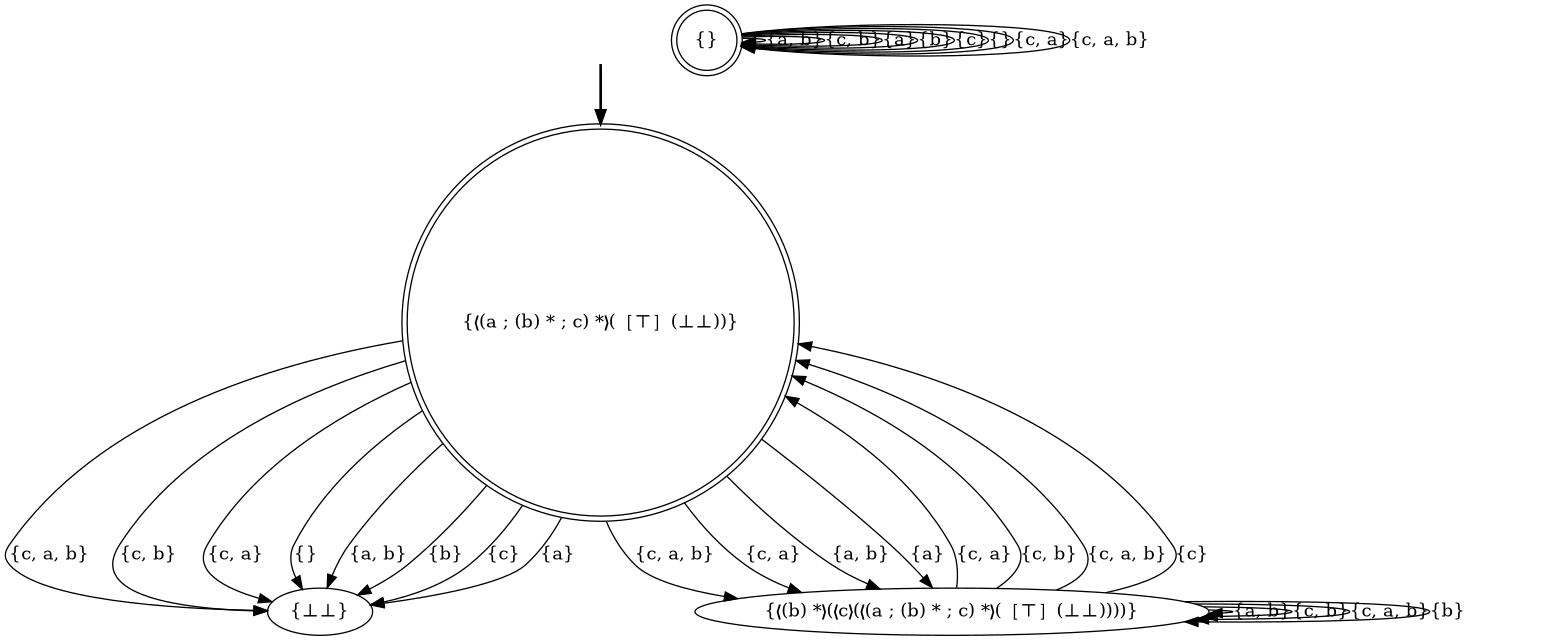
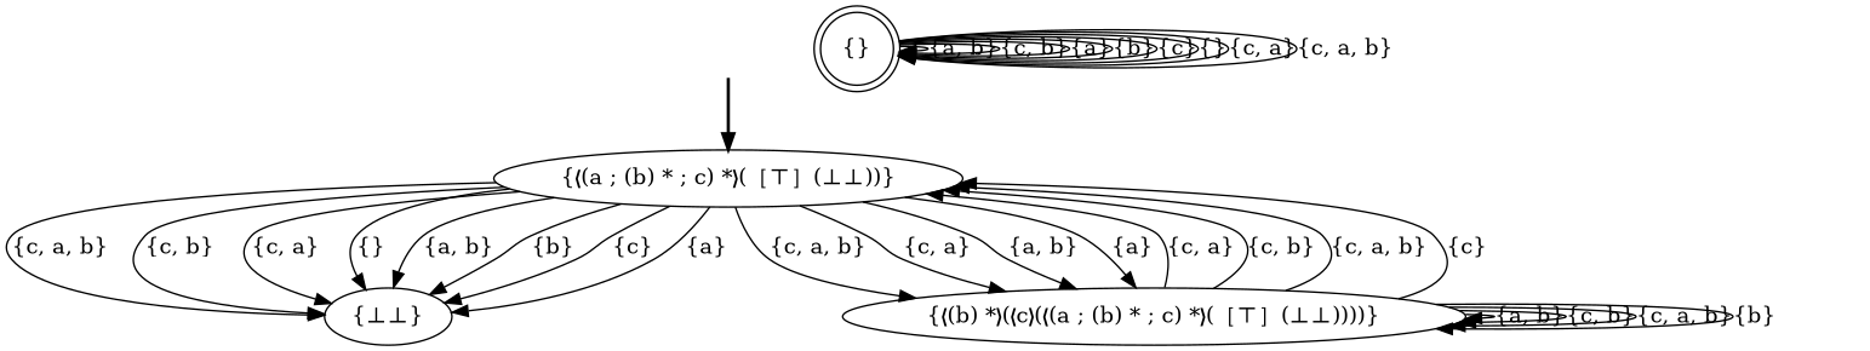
  digraph {
    fake0 [style=invisible]
-   "{❬(a ; (b) * ; c) *❭(［⊤］(⊥⊥))}" [root=true shape=doublecircle]
+   "{❬(a ; (b) * ; c) *❭(［⊤］(⊥⊥))}" [root=true shape=ellipse]
    "{⊥⊥}"
    "{❬(b) *❭(❬c❭(❬(a ; (b) * ; c) *❭(［⊤］(⊥⊥))))}"
    "{}" [shape=doublecircle]
    fake0 -> "{❬(a ; (b) * ; c) *❭(［⊤］(⊥⊥))}" [style=bold]
    "{❬(a ; (b) * ; c) *❭(［⊤］(⊥⊥))}" -> "{⊥⊥}" [label="{c, a, b}"]
    "{❬(a ; (b) * ; c) *❭(［⊤］(⊥⊥))}" -> "{⊥⊥}" [label="{c, b}"]
    "{❬(a ; (b) * ; c) *❭(［⊤］(⊥⊥))}" -> "{⊥⊥}" [label="{c, a}"]
    "{❬(a ; (b) * ; c) *❭(［⊤］(⊥⊥))}" -> "{⊥⊥}" [label="{}"]
    "{❬(a ; (b) * ; c) *❭(［⊤］(⊥⊥))}" -> "{⊥⊥}" [label="{a, b}"]
    "{❬(a ; (b) * ; c) *❭(［⊤］(⊥⊥))}" -> "{⊥⊥}" [label="{b}"]
    "{❬(a ; (b) * ; c) *❭(［⊤］(⊥⊥))}" -> "{⊥⊥}" [label="{c}"]
    "{❬(a ; (b) * ; c) *❭(［⊤］(⊥⊥))}" -> "{⊥⊥}" [label="{a}"]
    "{❬(a ; (b) * ; c) *❭(［⊤］(⊥⊥))}" -> "{❬(b) *❭(❬c❭(❬(a ; (b) * ; c) *❭(［⊤］(⊥⊥))))}" [label="{c, a, b}"]
    "{❬(a ; (b) * ; c) *❭(［⊤］(⊥⊥))}" -> "{❬(b) *❭(❬c❭(❬(a ; (b) * ; c) *❭(［⊤］(⊥⊥))))}" [label="{c, a}"]
    "{❬(a ; (b) * ; c) *❭(［⊤］(⊥⊥))}" -> "{❬(b) *❭(❬c❭(❬(a ; (b) * ; c) *❭(［⊤］(⊥⊥))))}" [label="{a, b}"]
    "{❬(a ; (b) * ; c) *❭(［⊤］(⊥⊥))}" -> "{❬(b) *❭(❬c❭(❬(a ; (b) * ; c) *❭(［⊤］(⊥⊥))))}" [label="{a}"]
    "{❬(b) *❭(❬c❭(❬(a ; (b) * ; c) *❭(［⊤］(⊥⊥))))}" -> "{❬(a ; (b) * ; c) *❭(［⊤］(⊥⊥))}" [label="{c, a}"]
    "{❬(b) *❭(❬c❭(❬(a ; (b) * ; c) *❭(［⊤］(⊥⊥))))}" -> "{❬(a ; (b) * ; c) *❭(［⊤］(⊥⊥))}" [label="{c, b}"]
    "{❬(b) *❭(❬c❭(❬(a ; (b) * ; c) *❭(［⊤］(⊥⊥))))}" -> "{❬(a ; (b) * ; c) *❭(［⊤］(⊥⊥))}" [label="{c, a, b}"]
    "{❬(b) *❭(❬c❭(❬(a ; (b) * ; c) *❭(［⊤］(⊥⊥))))}" -> "{❬(a ; (b) * ; c) *❭(［⊤］(⊥⊥))}" [label="{c}"]
    "{❬(b) *❭(❬c❭(❬(a ; (b) * ; c) *❭(［⊤］(⊥⊥))))}" -> "{❬(b) *❭(❬c❭(❬(a ; (b) * ; c) *❭(［⊤］(⊥⊥))))}" [label="{a, b}"]
    "{❬(b) *❭(❬c❭(❬(a ; (b) * ; c) *❭(［⊤］(⊥⊥))))}" -> "{❬(b) *❭(❬c❭(❬(a ; (b) * ; c) *❭(［⊤］(⊥⊥))))}" [label="{c, b}"]
    "{❬(b) *❭(❬c❭(❬(a ; (b) * ; c) *❭(［⊤］(⊥⊥))))}" -> "{❬(b) *❭(❬c❭(❬(a ; (b) * ; c) *❭(［⊤］(⊥⊥))))}" [label="{c, a, b}"]
    "{❬(b) *❭(❬c❭(❬(a ; (b) * ; c) *❭(［⊤］(⊥⊥))))}" -> "{❬(b) *❭(❬c❭(❬(a ; (b) * ; c) *❭(［⊤］(⊥⊥))))}" [label="{b}"]
    "{}" -> "{}" [label="{a, b}"]
    "{}" -> "{}" [label="{c, b}"]
    "{}" -> "{}" [label="{a}"]
    "{}" -> "{}" [label="{b}"]
    "{}" -> "{}" [label="{c}"]
    "{}" -> "{}" [label="{}"]
    "{}" -> "{}" [label="{c, a}"]
    "{}" -> "{}" [label="{c, a, b}"]
  }
